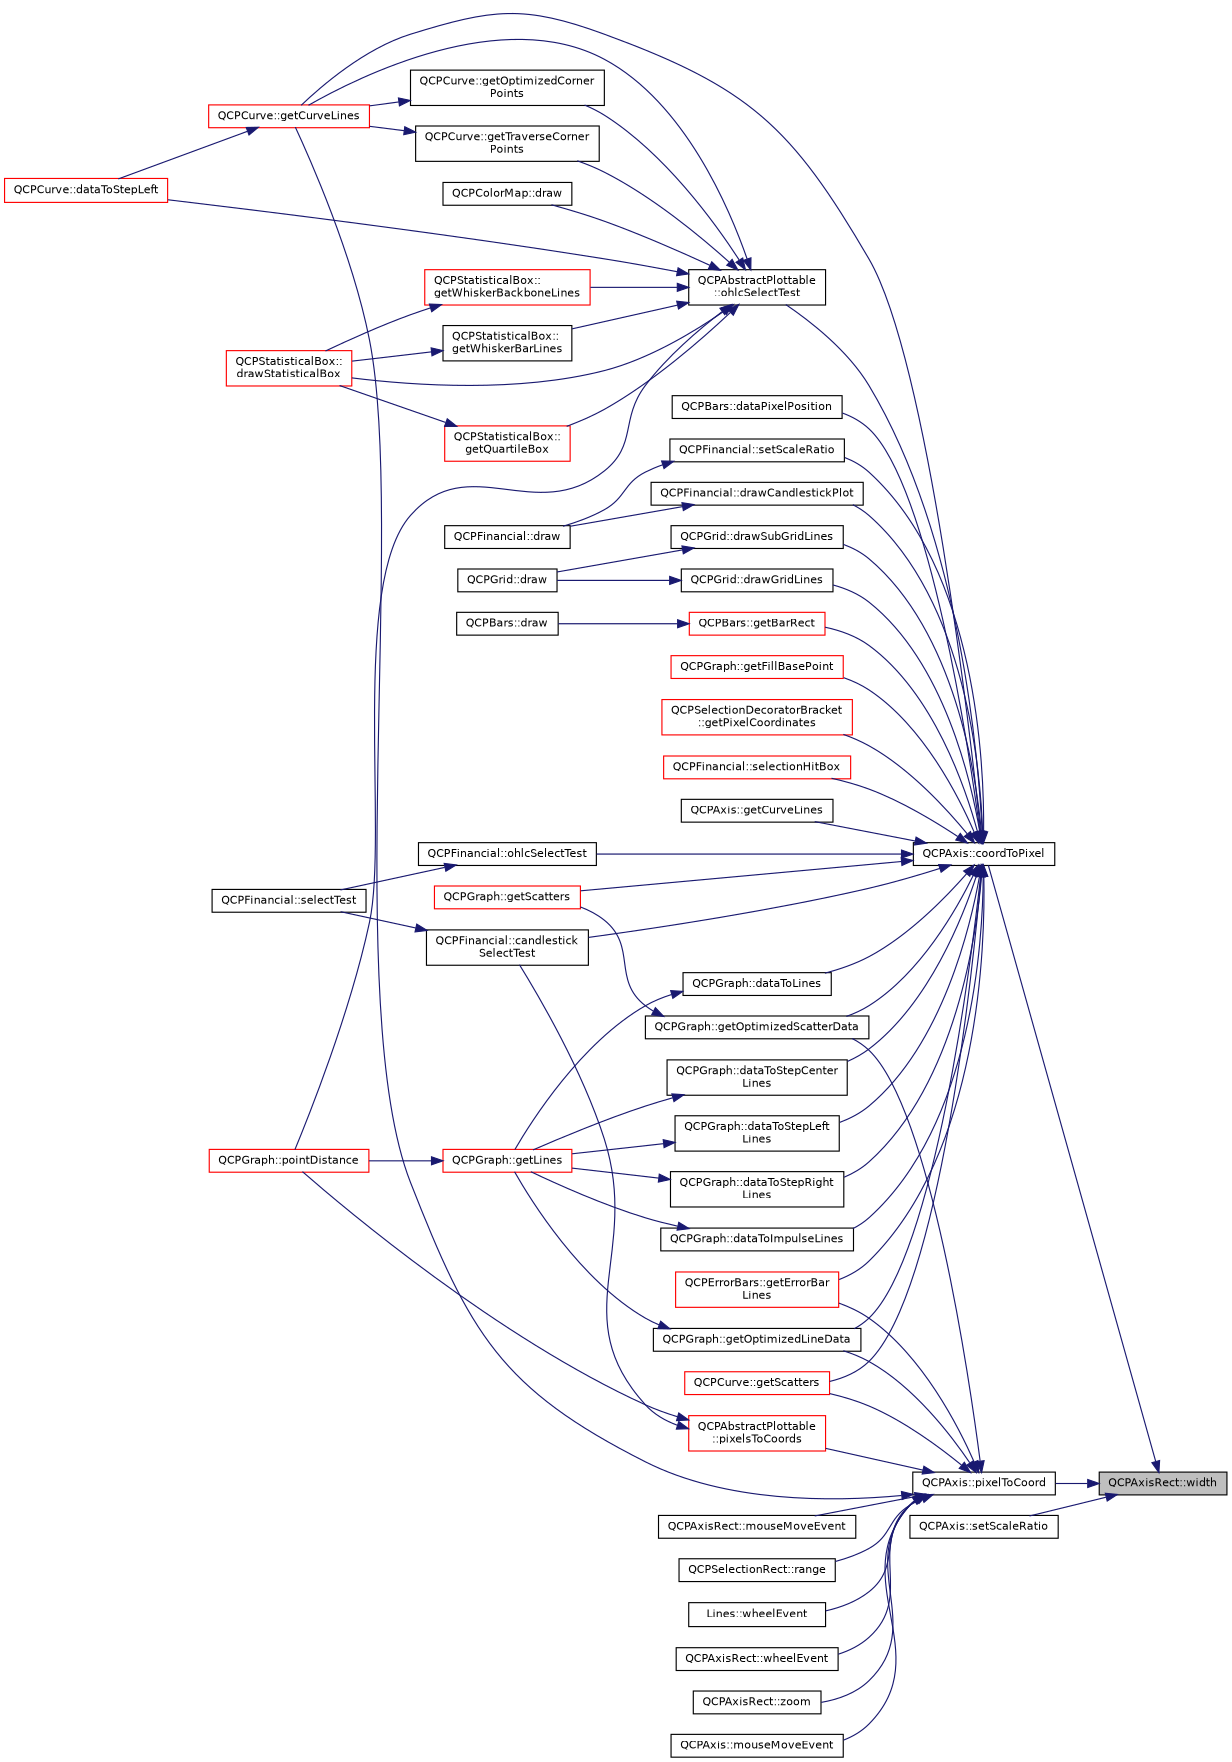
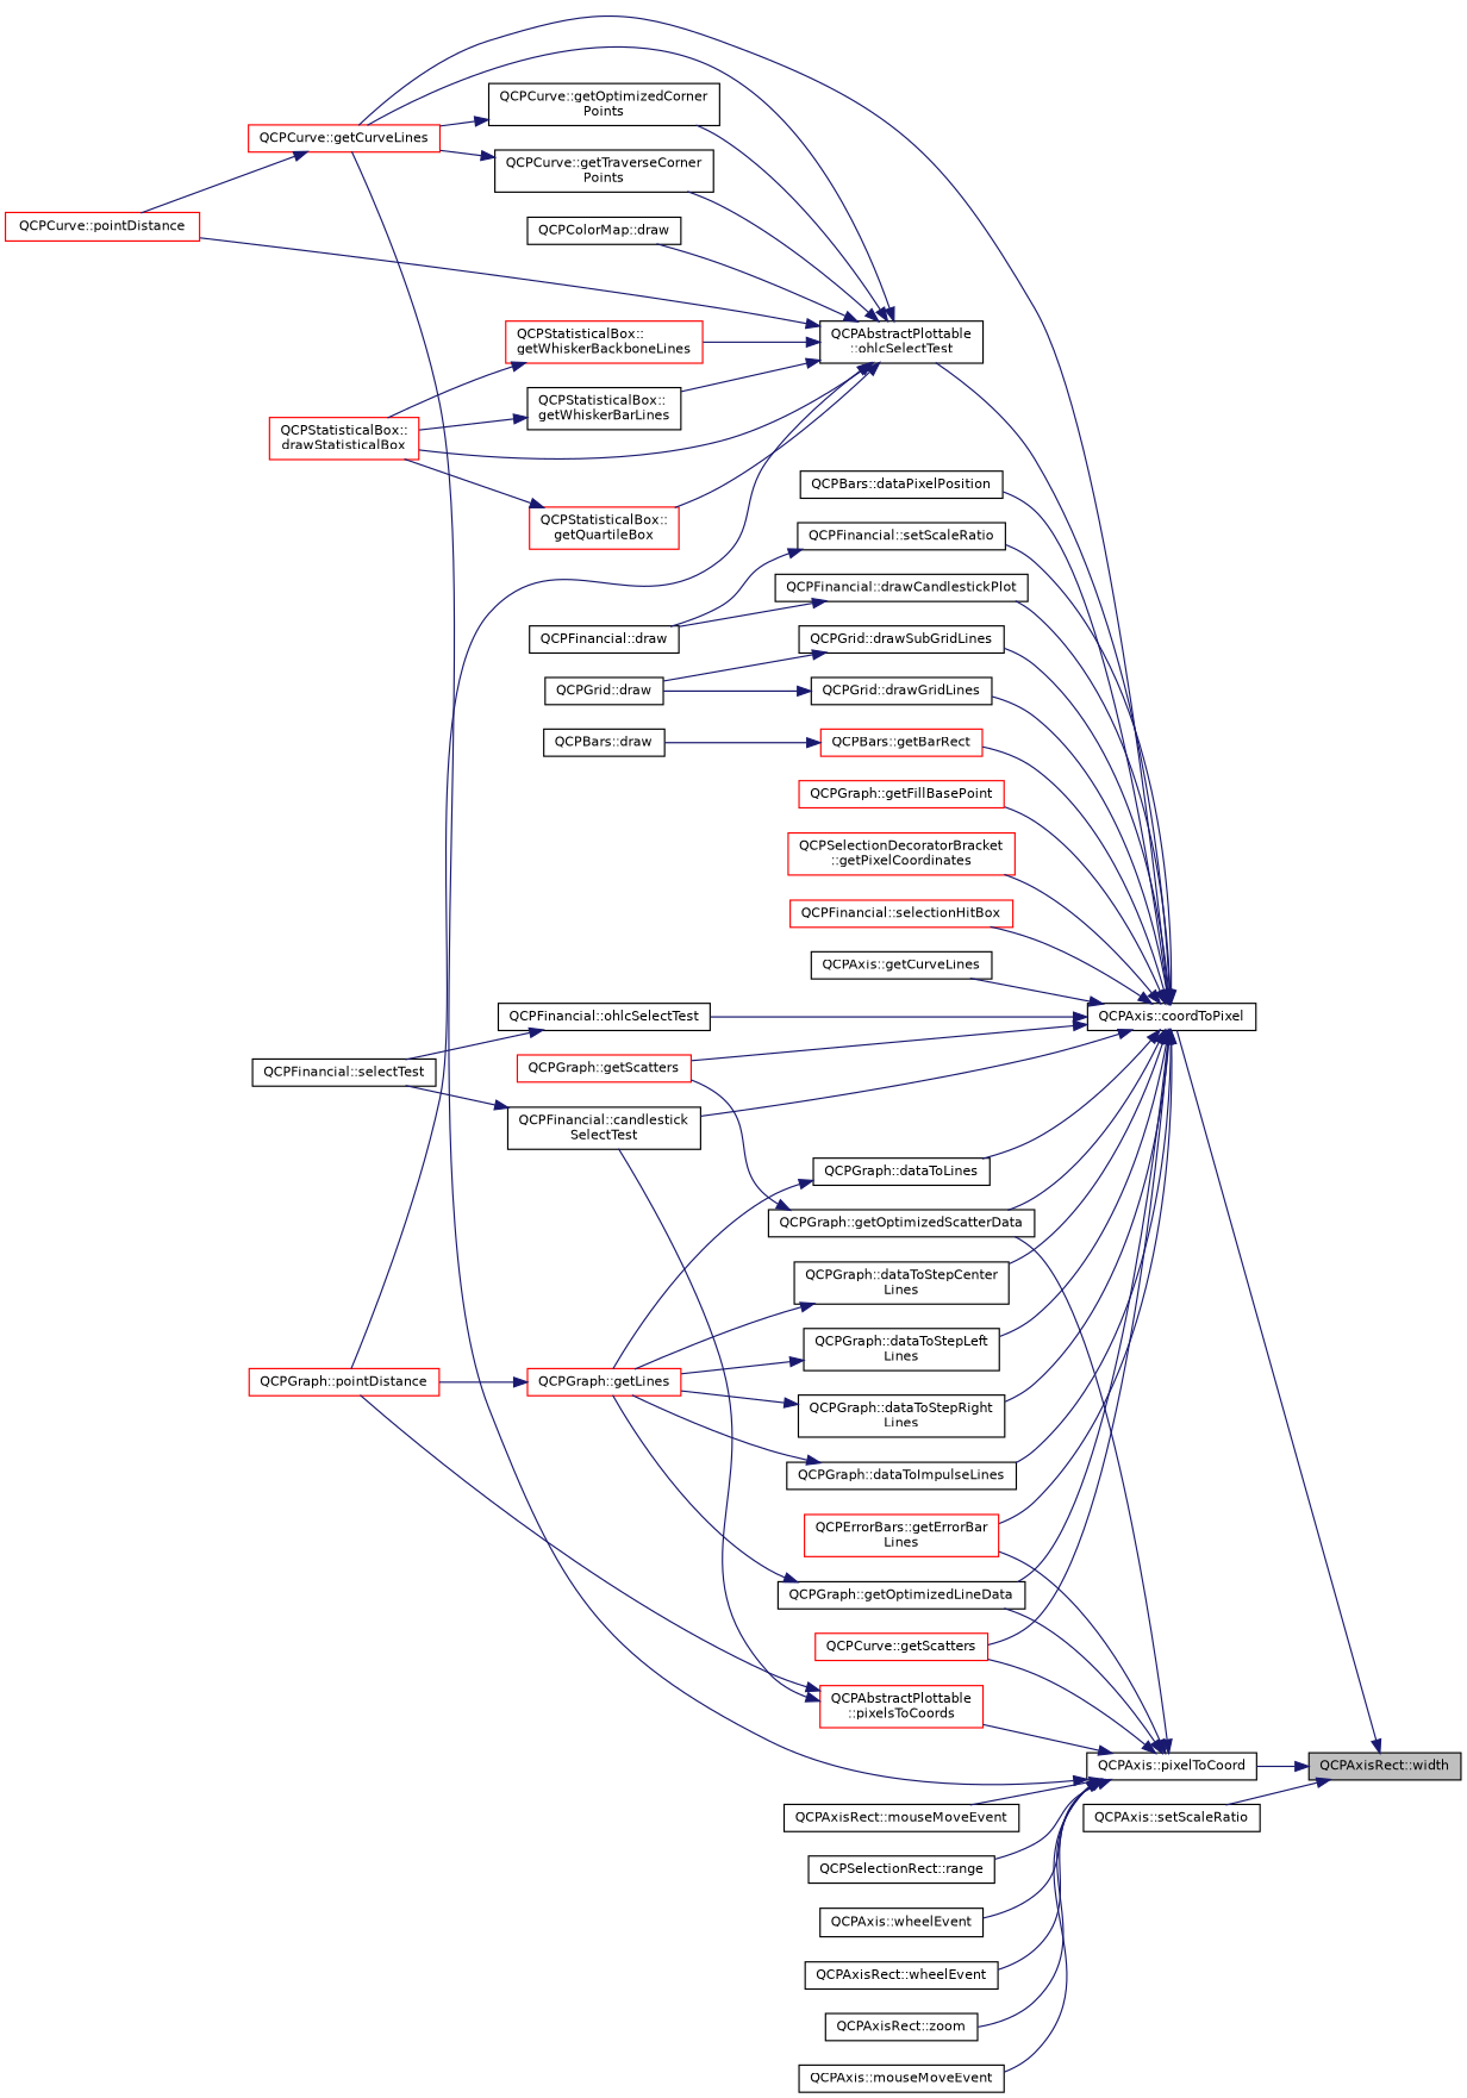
  digraph {
    rankdir=RL
    node [color=black fillcolor=white fontname=Helvetica fontsize=10 shape=record style=filled]
    edge [color=midnightblue dir=back fontname=Helvetica fontsize=10 labelfontname=Helvetica labelfontsize=10 style=solid]
    n1 [fillcolor=grey75 fontcolor=black height=0.2 label="QCPAxisRect::width" width=0.4]
    n2 [height=0.2 label="QCPAxis::coordToPixel" width=0.4]
    n3 [height=0.2 label="QCPAxis::pixelToCoord" width=0.4]
    n4 [height=0.2 label="QCPAxis::setScaleRatio" width=0.4]
    n5 [height=0.2 label="QCPAxis::getCurveLines" width=0.4]
    n6 [height=0.2 label="QCPFinancial::candlestick\lSelectTest" width=0.4]
    n7 [height=0.2 label="QCPAbstractPlottable\l::ohlcSelectTest" width=0.4]
    n8 [color=red height=0.2 label="QCPCurve::getCurveLines" width=0.4]
    n9 [height=0.2 label="QCPBars::dataPixelPosition" width=0.4]
    n10 [height=0.2 label="QCPGraph::dataToImpulseLines" width=0.4]
    n11 [height=0.2 label="QCPGraph::dataToLines" width=0.4]
    n12 [height=0.2 label="QCPGraph::dataToStepCenter\lLines" width=0.4]
    n13 [height=0.2 label="QCPGraph::dataToStepLeft\lLines" width=0.4]
    n14 [height=0.2 label="QCPGraph::dataToStepRight\lLines" width=0.4]
    n15 [height=0.2 label="QCPFinancial::drawCandlestickPlot" width=0.4]
    n16 [height=0.2 label="QCPGrid::drawGridLines" width=0.4]
    n17 [height=0.2 label="QCPFinancial::setScaleRatio" width=0.4]
    n18 [height=0.2 label="QCPGrid::drawSubGridLines" width=0.4]
    n19 [color=red height=0.2 label="QCPBars::getBarRect" width=0.4]
    n20 [color=red height=0.2 label="QCPErrorBars::getErrorBar\lLines" width=0.4]
    n21 [color=red height=0.2 label="QCPGraph::getFillBasePoint" width=0.4]
    n22 [height=0.2 label="QCPGraph::getOptimizedLineData" width=0.4]
    n23 [height=0.2 label="QCPGraph::getOptimizedScatterData" width=0.4]
    n24 [color=red height=0.2 label="QCPGraph::getScatters" width=0.4]
    n25 [color=red height=0.2 label="QCPSelectionDecoratorBracket\l::getPixelCoordinates" width=0.4]
    n26 [color=red height=0.2 label="QCPCurve::getScatters" width=0.4]
    n27 [height=0.2 label="QCPFinancial::ohlcSelectTest" width=0.4]
    n28 [color=red height=0.2 label="QCPFinancial::selectionHitBox" width=0.4]
    n29 [height=0.2 label="QCPAxis::mouseMoveEvent" width=0.4]
    n30 [height=0.2 label="QCPAxisRect::mouseMoveEvent" width=0.4]
    n31 [color=red height=0.2 label="QCPAbstractPlottable\l::pixelsToCoords" width=0.4]
    n32 [height=0.2 label="QCPSelectionRect::range" width=0.4]
-   n33 [height=0.2 label="Lines::wheelEvent" width=0.4]
+   n33 [height=0.2 label="QCPAxis::wheelEvent" width=0.4]
    n34 [height=0.2 label="QCPAxisRect::wheelEvent" width=0.4]
    n35 [height=0.2 label="QCPAxisRect::zoom" width=0.4]
    n36 [height=0.2 label="QCPFinancial::selectTest" width=0.4]
    n37 [height=0.2 label="QCPColorMap::draw" width=0.4]
    n38 [color=red height=0.2 label="QCPStatisticalBox::\ldrawStatisticalBox" width=0.4]
-   n39 [color=red height=0.2 label="QCPCurve::dataToStepLeft" width=0.4]
+   n39 [color=red height=0.2 label="QCPCurve::pointDistance" width=0.4]
    n40 [height=0.2 label="QCPCurve::getOptimizedCorner\lPoints" width=0.4]
    n41 [color=red height=0.2 label="QCPStatisticalBox::\lgetQuartileBox" width=0.4]
    n42 [height=0.2 label="QCPCurve::getTraverseCorner\lPoints" width=0.4]
    n43 [color=red height=0.2 label="QCPStatisticalBox::\lgetWhiskerBackboneLines" width=0.4]
    n44 [height=0.2 label="QCPStatisticalBox::\lgetWhiskerBarLines" width=0.4]
    n45 [color=red height=0.2 label="QCPGraph::pointDistance" width=0.4]
    n46 [color=red height=0.2 label="QCPGraph::getLines" width=0.4]
    n47 [height=0.2 label="QCPFinancial::draw" width=0.4]
    n48 [height=0.2 label="QCPGrid::draw" width=0.4]
    n49 [height=0.2 label="QCPBars::draw" width=0.4]
    n1 -> n2
    n1 -> n3
    n1 -> n4
    n2 -> n5
    n2 -> n6
    n2 -> n7
    n2 -> n8
    n2 -> n9
    n2 -> n10
    n2 -> n11
    n2 -> n12
    n2 -> n13
    n2 -> n14
    n2 -> n15
    n2 -> n16
    n2 -> n17
    n2 -> n18
    n2 -> n19
    n2 -> n20
    n2 -> n21
    n2 -> n22
    n2 -> n23
    n2 -> n24
    n2 -> n25
    n2 -> n26
    n2 -> n27
    n2 -> n28
    n3 -> n8
    n3 -> n20
    n3 -> n22
    n3 -> n23
    n3 -> n26
    n3 -> n29
    n3 -> n30
    n3 -> n31
    n3 -> n32
    n3 -> n33
    n3 -> n34
    n3 -> n35
    n6 -> n36
    n7 -> n8
    n7 -> n37
    n7 -> n38
    n7 -> n39
    n7 -> n40
    n7 -> n41
    n7 -> n42
    n7 -> n43
    n7 -> n44
    n7 -> n45
    n8 -> n39
    n10 -> n46
    n11 -> n46
    n12 -> n46
    n13 -> n46
    n14 -> n46
    n15 -> n47
    n16 -> n48
    n17 -> n47
    n18 -> n48
    n19 -> n49
    n22 -> n46
    n23 -> n24
    n27 -> n36
    n31 -> n6
    n31 -> n45
    n40 -> n8
    n41 -> n38
    n42 -> n8
    n43 -> n38
    n44 -> n38
    n46 -> n45
  }
